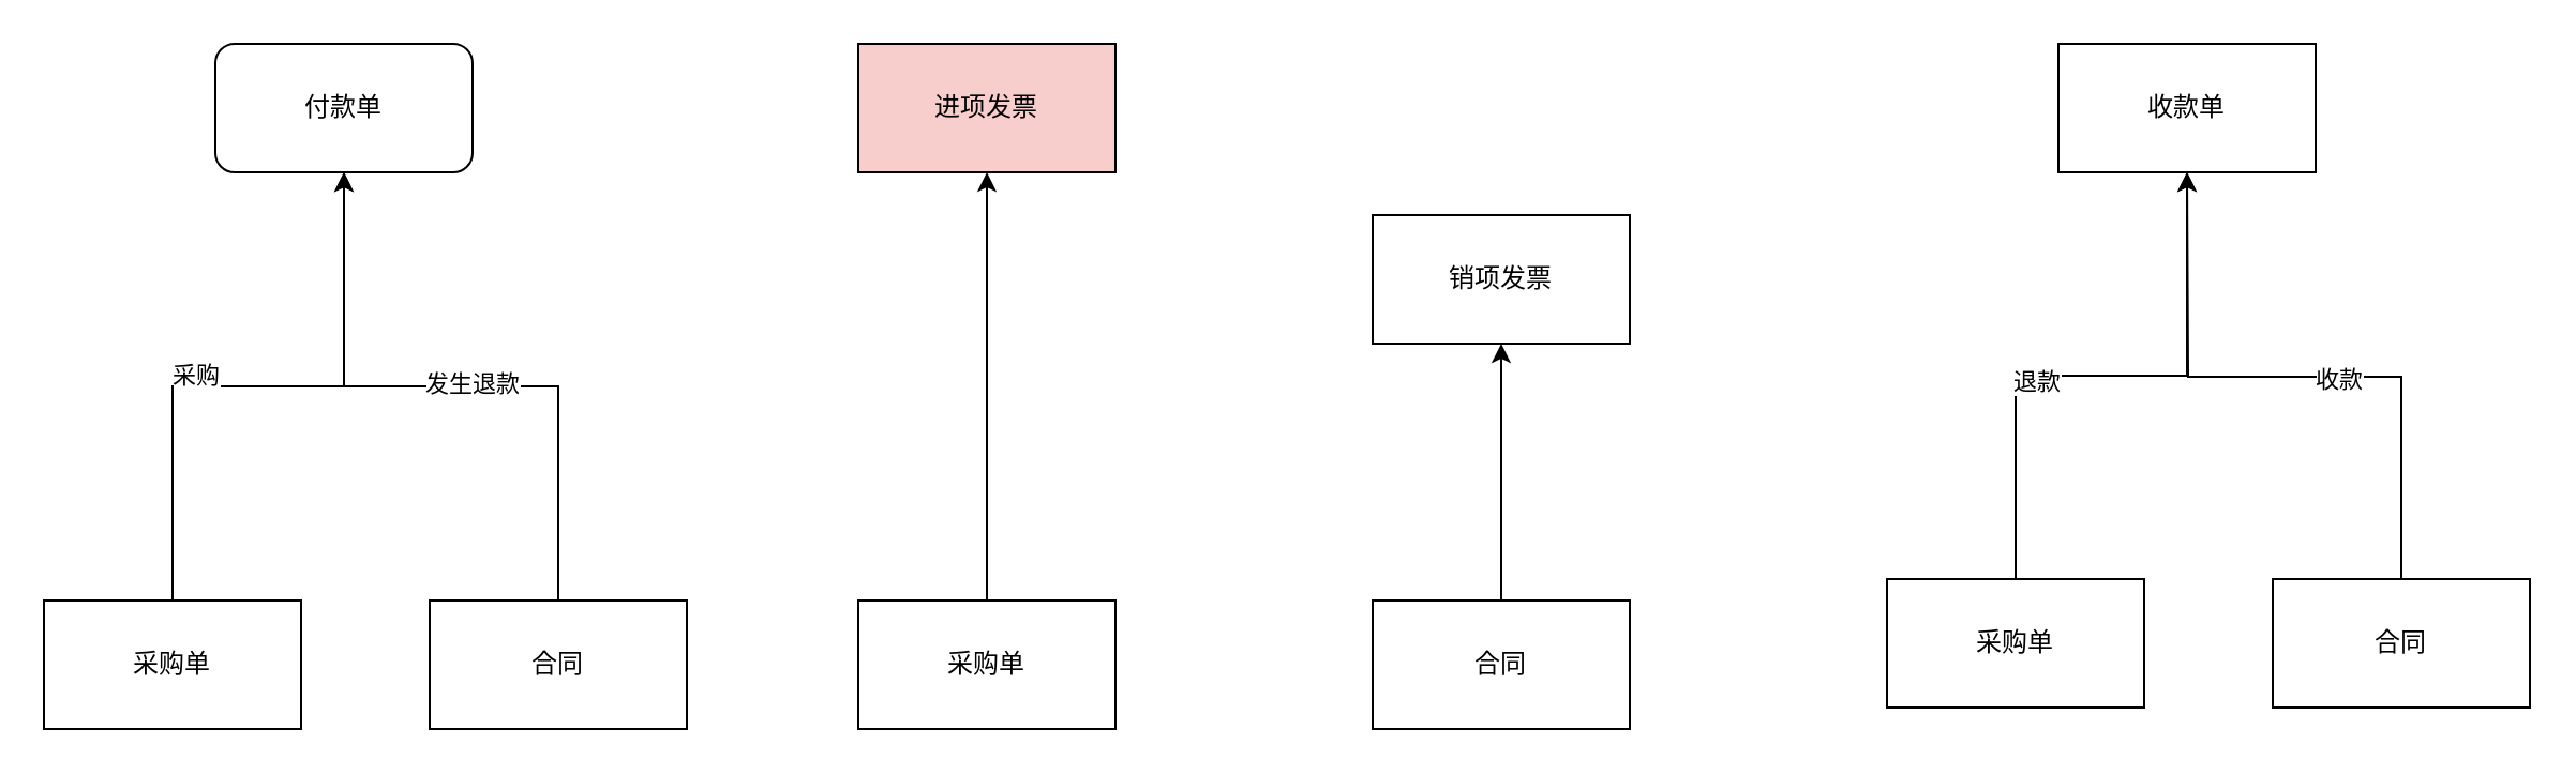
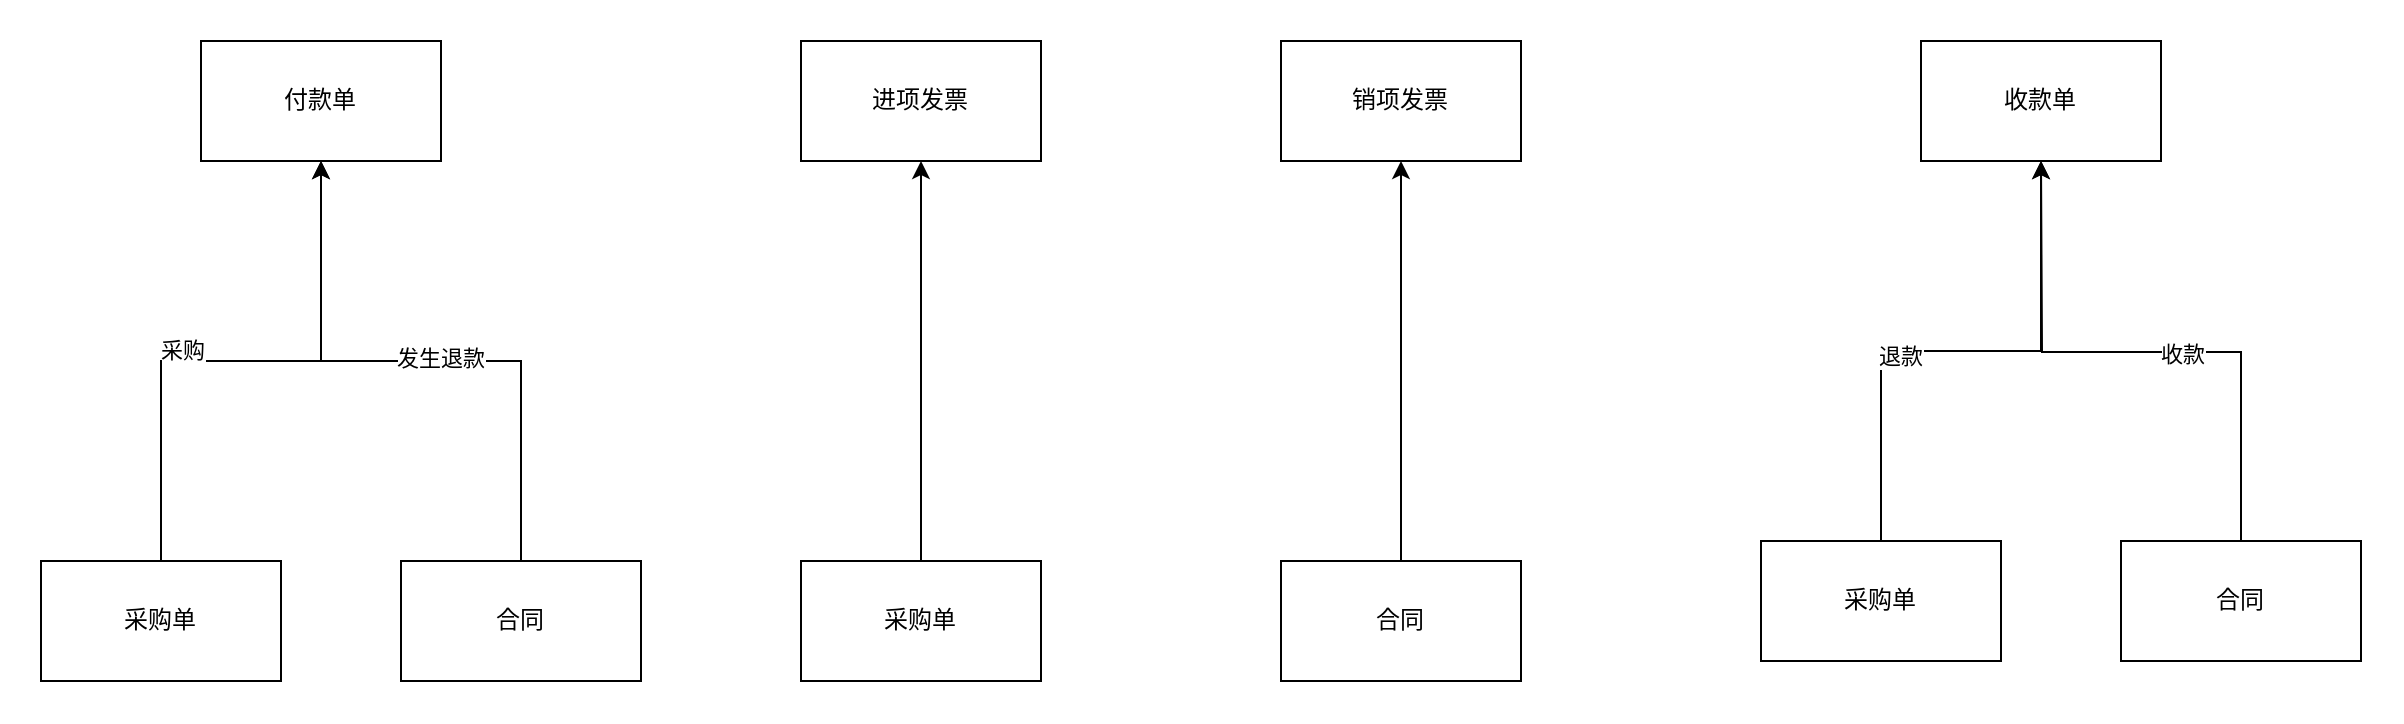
  <mxCell id="0" />
  <mxCell id="1" parent="0" />
  <mxCell id="2" style="edgeStyle=orthogonalEdgeStyle;rounded=0;orthogonalLoop=1;jettySize=auto;html=1;exitX=0.5;exitY=0;exitDx=0;exitDy=0;entryX=0.5;entryY=1;entryDx=0;entryDy=0;" edge="1" parent="1" source="4" target="8"><mxGeometry relative="1" as="geometry" /></mxCell>
  <mxCell id="3" value="采购&lt;div&gt;&lt;br&gt;&lt;/div&gt;" style="edgeLabel;html=1;align=center;verticalAlign=middle;resizable=0;points=[];" vertex="1" connectable="0" parent="2"><mxGeometry x="-0.213" y="-1" relative="1" as="geometry"><mxPoint as="offset" /></mxGeometry></mxCell>
  <mxCell id="4" value="采购单" style="rounded=0;whiteSpace=wrap;html=1;" vertex="1" parent="1"><mxGeometry x="20" y="280" width="120" height="60" as="geometry" /></mxCell>
  <mxCell id="5" style="edgeStyle=orthogonalEdgeStyle;rounded=0;orthogonalLoop=1;jettySize=auto;html=1;exitX=0.5;exitY=0;exitDx=0;exitDy=0;" edge="1" parent="1" source="7"><mxGeometry relative="1" as="geometry"><mxPoint x="1020" y="80" as="targetPoint" /></mxGeometry></mxCell>
  <mxCell id="6" value="收款" style="edgeLabel;html=1;align=center;verticalAlign=middle;resizable=0;points=[];" vertex="1" connectable="0" parent="5"><mxGeometry x="-0.143" y="1" relative="1" as="geometry"><mxPoint as="offset" /></mxGeometry></mxCell>
  <mxCell id="7" value="合同" style="rounded=0;whiteSpace=wrap;html=1;" vertex="1" parent="1"><mxGeometry x="1060" y="270" width="120" height="60" as="geometry" /></mxCell>
- <mxCell id="8" value="付款单" style="whiteSpace=wrap;html=1;rounded=1;" vertex="1" parent="1"><mxGeometry x="100" y="20" width="120" height="60" as="geometry" /></mxCell>
+ <mxCell id="8" value="付款单" style="rounded=0;whiteSpace=wrap;html=1;" vertex="1" parent="1"><mxGeometry x="100" y="20" width="120" height="60" as="geometry" /></mxCell>
  <mxCell id="9" value="收款单" style="rounded=0;whiteSpace=wrap;html=1;" vertex="1" parent="1"><mxGeometry x="960" y="20" width="120" height="60" as="geometry" /></mxCell>
- <mxCell id="10" value="进项发票" style="rounded=0;whiteSpace=wrap;html=1;fillColor=#f8cecc;" vertex="1" parent="1"><mxGeometry x="400" y="20" width="120" height="60" as="geometry" /></mxCell>
- <mxCell id="11" value="销项发票" style="rounded=0;whiteSpace=wrap;html=1;" vertex="1" parent="1"><mxGeometry x="640" y="100" width="120" height="60" as="geometry" /></mxCell>
+ <mxCell id="10" value="进项发票" style="rounded=0;whiteSpace=wrap;html=1;" vertex="1" parent="1"><mxGeometry x="400" y="20" width="120" height="60" as="geometry" /></mxCell>
+ <mxCell id="11" value="销项发票" style="rounded=0;whiteSpace=wrap;html=1;" vertex="1" parent="1"><mxGeometry x="640" y="20" width="120" height="60" as="geometry" /></mxCell>
  <mxCell id="12" style="edgeStyle=orthogonalEdgeStyle;rounded=0;orthogonalLoop=1;jettySize=auto;html=1;exitX=0.5;exitY=0;exitDx=0;exitDy=0;entryX=0.5;entryY=1;entryDx=0;entryDy=0;" edge="1" parent="1" source="14" target="8"><mxGeometry relative="1" as="geometry" /></mxCell>
  <mxCell id="13" value="发生退款" style="edgeLabel;html=1;align=center;verticalAlign=middle;resizable=0;points=[];" vertex="1" connectable="0" parent="12"><mxGeometry x="-0.062" y="-2" relative="1" as="geometry"><mxPoint as="offset" /></mxGeometry></mxCell>
  <mxCell id="14" value="合同" style="rounded=0;whiteSpace=wrap;html=1;" vertex="1" parent="1"><mxGeometry x="200" y="280" width="120" height="60" as="geometry" /></mxCell>
  <mxCell id="15" style="edgeStyle=orthogonalEdgeStyle;rounded=0;orthogonalLoop=1;jettySize=auto;html=1;exitX=0.5;exitY=0;exitDx=0;exitDy=0;entryX=0.5;entryY=1;entryDx=0;entryDy=0;" edge="1" parent="1" source="17" target="9"><mxGeometry relative="1" as="geometry" /></mxCell>
  <mxCell id="16" value="退款" style="edgeLabel;html=1;align=center;verticalAlign=middle;resizable=0;points=[];" vertex="1" connectable="0" parent="15"><mxGeometry x="-0.227" y="-2" relative="1" as="geometry"><mxPoint as="offset" /></mxGeometry></mxCell>
  <mxCell id="17" value="采购单" style="rounded=0;whiteSpace=wrap;html=1;" vertex="1" parent="1"><mxGeometry x="880" y="270" width="120" height="60" as="geometry" /></mxCell>
  <mxCell id="18" style="edgeStyle=orthogonalEdgeStyle;rounded=0;orthogonalLoop=1;jettySize=auto;html=1;exitX=0.5;exitY=0;exitDx=0;exitDy=0;entryX=0.5;entryY=1;entryDx=0;entryDy=0;" edge="1" parent="1" source="19" target="10"><mxGeometry relative="1" as="geometry" /></mxCell>
  <mxCell id="19" value="采购单" style="rounded=0;whiteSpace=wrap;html=1;" vertex="1" parent="1"><mxGeometry x="400" y="280" width="120" height="60" as="geometry" /></mxCell>
  <mxCell id="20" style="edgeStyle=orthogonalEdgeStyle;rounded=0;orthogonalLoop=1;jettySize=auto;html=1;exitX=0.5;exitY=0;exitDx=0;exitDy=0;entryX=0.5;entryY=1;entryDx=0;entryDy=0;" edge="1" parent="1" source="21" target="11"><mxGeometry relative="1" as="geometry" /></mxCell>
  <mxCell id="21" value="合同" style="rounded=0;whiteSpace=wrap;html=1;" vertex="1" parent="1"><mxGeometry x="640" y="280" width="120" height="60" as="geometry" /></mxCell>
